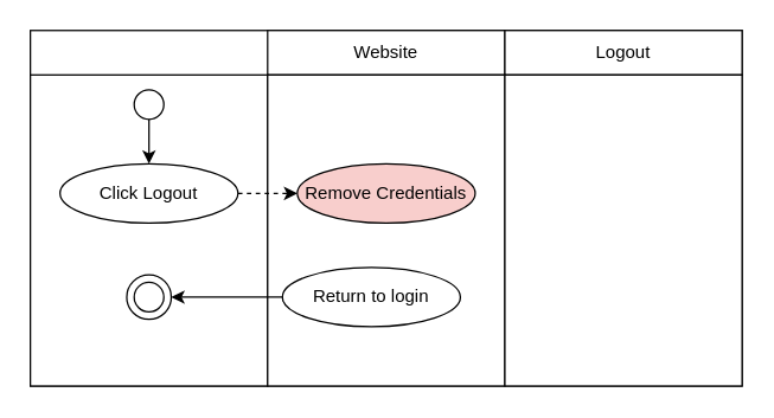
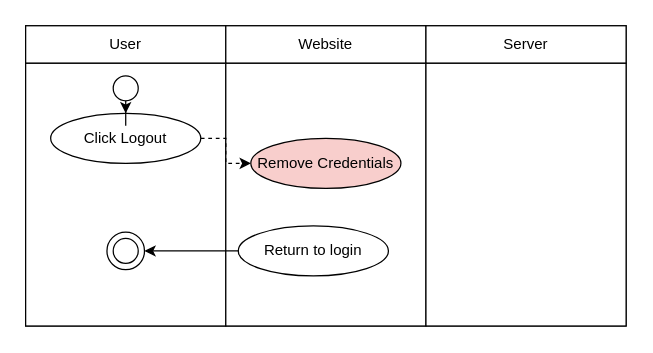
  <mxCell id="0" />
  <mxCell id="1" parent="0" />
  <mxCell id="2" value="" style="rounded=0;whiteSpace=wrap;html=1;" vertex="1" parent="1"><mxGeometry x="20" y="20" width="480" height="240" as="geometry" /></mxCell>
+ <mxCell id="3" value="User" style="rounded=0;whiteSpace=wrap;html=1;" vertex="1" parent="1"><mxGeometry x="20" y="20" width="160" height="30" as="geometry" /></mxCell>
  <mxCell id="4" value="Website" style="rounded=0;whiteSpace=wrap;html=1;" vertex="1" parent="1"><mxGeometry x="180" y="20" width="160" height="30" as="geometry" /></mxCell>
- <mxCell id="5" value="Logout" style="rounded=0;whiteSpace=wrap;html=1;" vertex="1" parent="1"><mxGeometry x="340" y="20" width="160" height="30" as="geometry" /></mxCell>
+ <mxCell id="5" value="Server" style="rounded=0;whiteSpace=wrap;html=1;" vertex="1" parent="1"><mxGeometry x="340" y="20" width="160" height="30" as="geometry" /></mxCell>
  <mxCell id="6" value="" style="rounded=0;whiteSpace=wrap;html=1;" vertex="1" parent="1"><mxGeometry x="20" y="50" width="160" height="210" as="geometry" /></mxCell>
  <mxCell id="7" value="" style="rounded=0;whiteSpace=wrap;html=1;" vertex="1" parent="1"><mxGeometry x="180" y="50" width="160" height="210" as="geometry" /></mxCell>
  <mxCell id="8" value="" style="rounded=0;whiteSpace=wrap;html=1;" vertex="1" parent="1"><mxGeometry x="340" y="50" width="160" height="210" as="geometry" /></mxCell>
  <mxCell id="9" style="edgeStyle=orthogonalEdgeStyle;rounded=0;orthogonalLoop=1;jettySize=auto;html=1;exitX=1;exitY=0.5;exitDx=0;exitDy=0;dashed=1;" edge="1" parent="1" source="10" target="13"><mxGeometry relative="1" as="geometry" /></mxCell>
- <mxCell id="10" value="Click Logout" style="ellipse;whiteSpace=wrap;html=1;" vertex="1" parent="1"><mxGeometry x="40" y="110" width="120" height="40" as="geometry" /></mxCell>
+ <mxCell id="10" value="Click Logout" style="ellipse;whiteSpace=wrap;html=1;" vertex="1" parent="1"><mxGeometry x="40" y="90" width="120" height="40" as="geometry" /></mxCell>
  <mxCell id="11" style="edgeStyle=orthogonalEdgeStyle;rounded=0;orthogonalLoop=1;jettySize=auto;html=1;entryX=0.5;entryY=0;entryDx=0;entryDy=0;" edge="1" parent="1" source="12" target="10"><mxGeometry relative="1" as="geometry" /></mxCell>
  <mxCell id="12" value="" style="ellipse;whiteSpace=wrap;html=1;aspect=fixed;" vertex="1" parent="1"><mxGeometry x="90" y="60" width="20" height="20" as="geometry" /></mxCell>
  <mxCell id="13" value="Remove Credentials" style="ellipse;whiteSpace=wrap;html=1;fillColor=#f8cecc;" vertex="1" parent="1"><mxGeometry x="200" y="110" width="120" height="40" as="geometry" /></mxCell>
  <mxCell id="14" style="edgeStyle=orthogonalEdgeStyle;rounded=0;orthogonalLoop=1;jettySize=auto;html=1;entryX=1;entryY=0.5;entryDx=0;entryDy=0;" edge="1" parent="1" source="15" target="16"><mxGeometry relative="1" as="geometry" /></mxCell>
  <mxCell id="15" value="Return to login" style="ellipse;whiteSpace=wrap;html=1;" vertex="1" parent="1"><mxGeometry x="190" y="180" width="120" height="40" as="geometry" /></mxCell>
  <mxCell id="16" value="" style="ellipse;whiteSpace=wrap;html=1;aspect=fixed;" vertex="1" parent="1"><mxGeometry x="85" y="185" width="30" height="30" as="geometry" /></mxCell>
  <mxCell id="17" value="" style="ellipse;whiteSpace=wrap;html=1;aspect=fixed;" vertex="1" parent="1"><mxGeometry x="90" y="190" width="20" height="20" as="geometry" /></mxCell>
